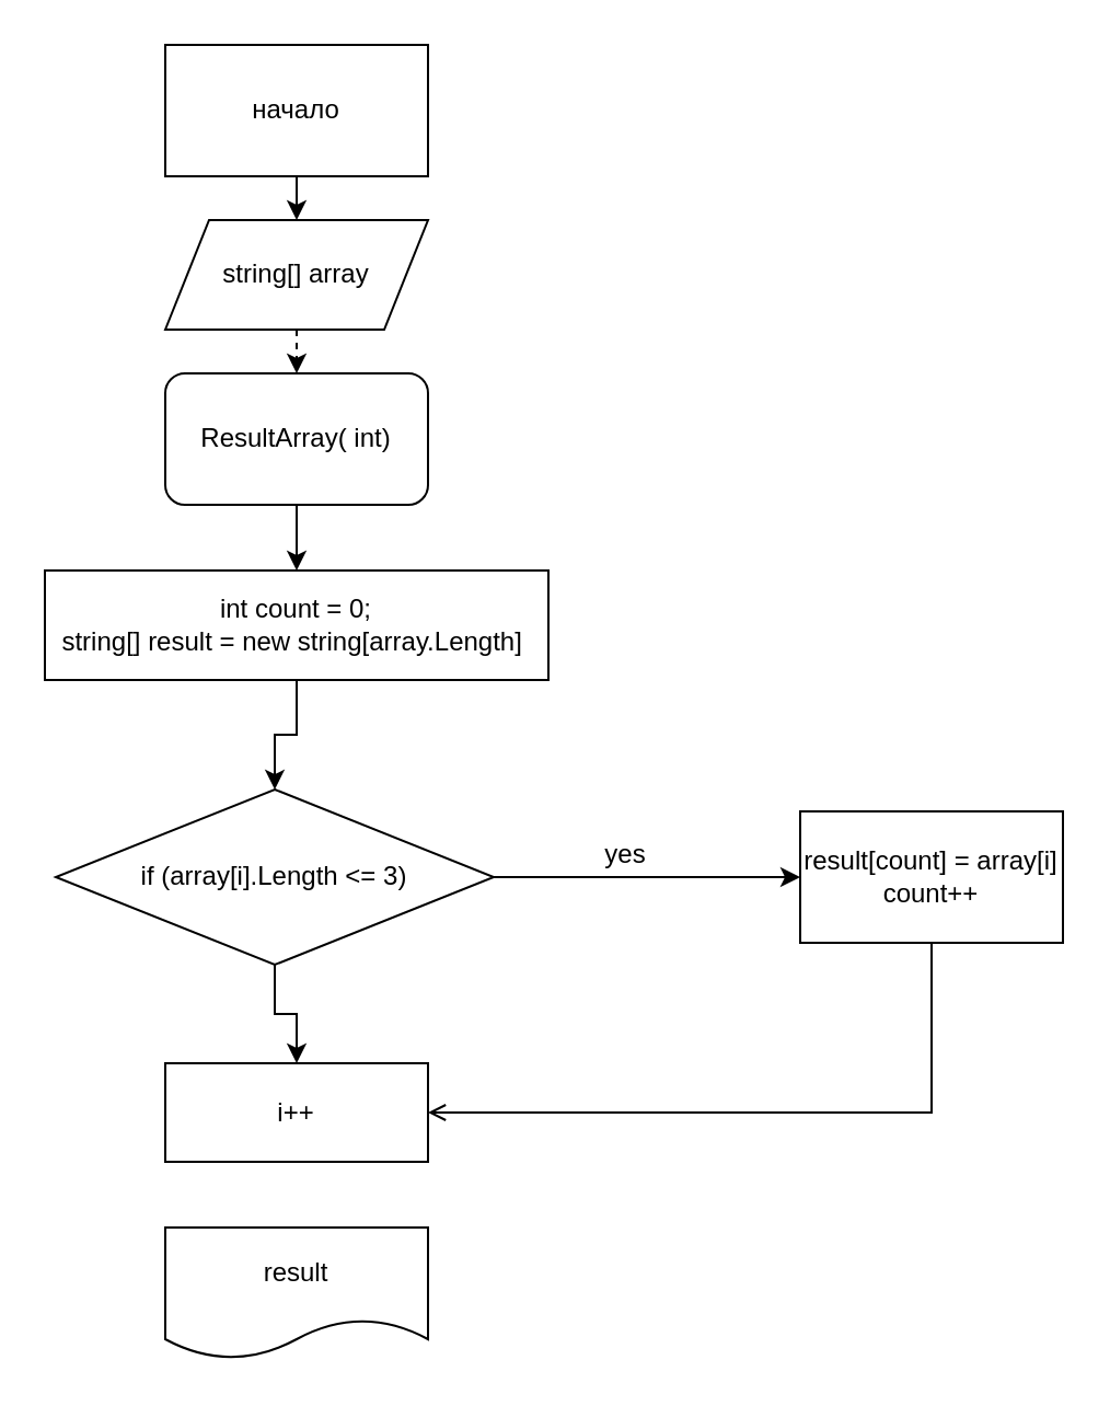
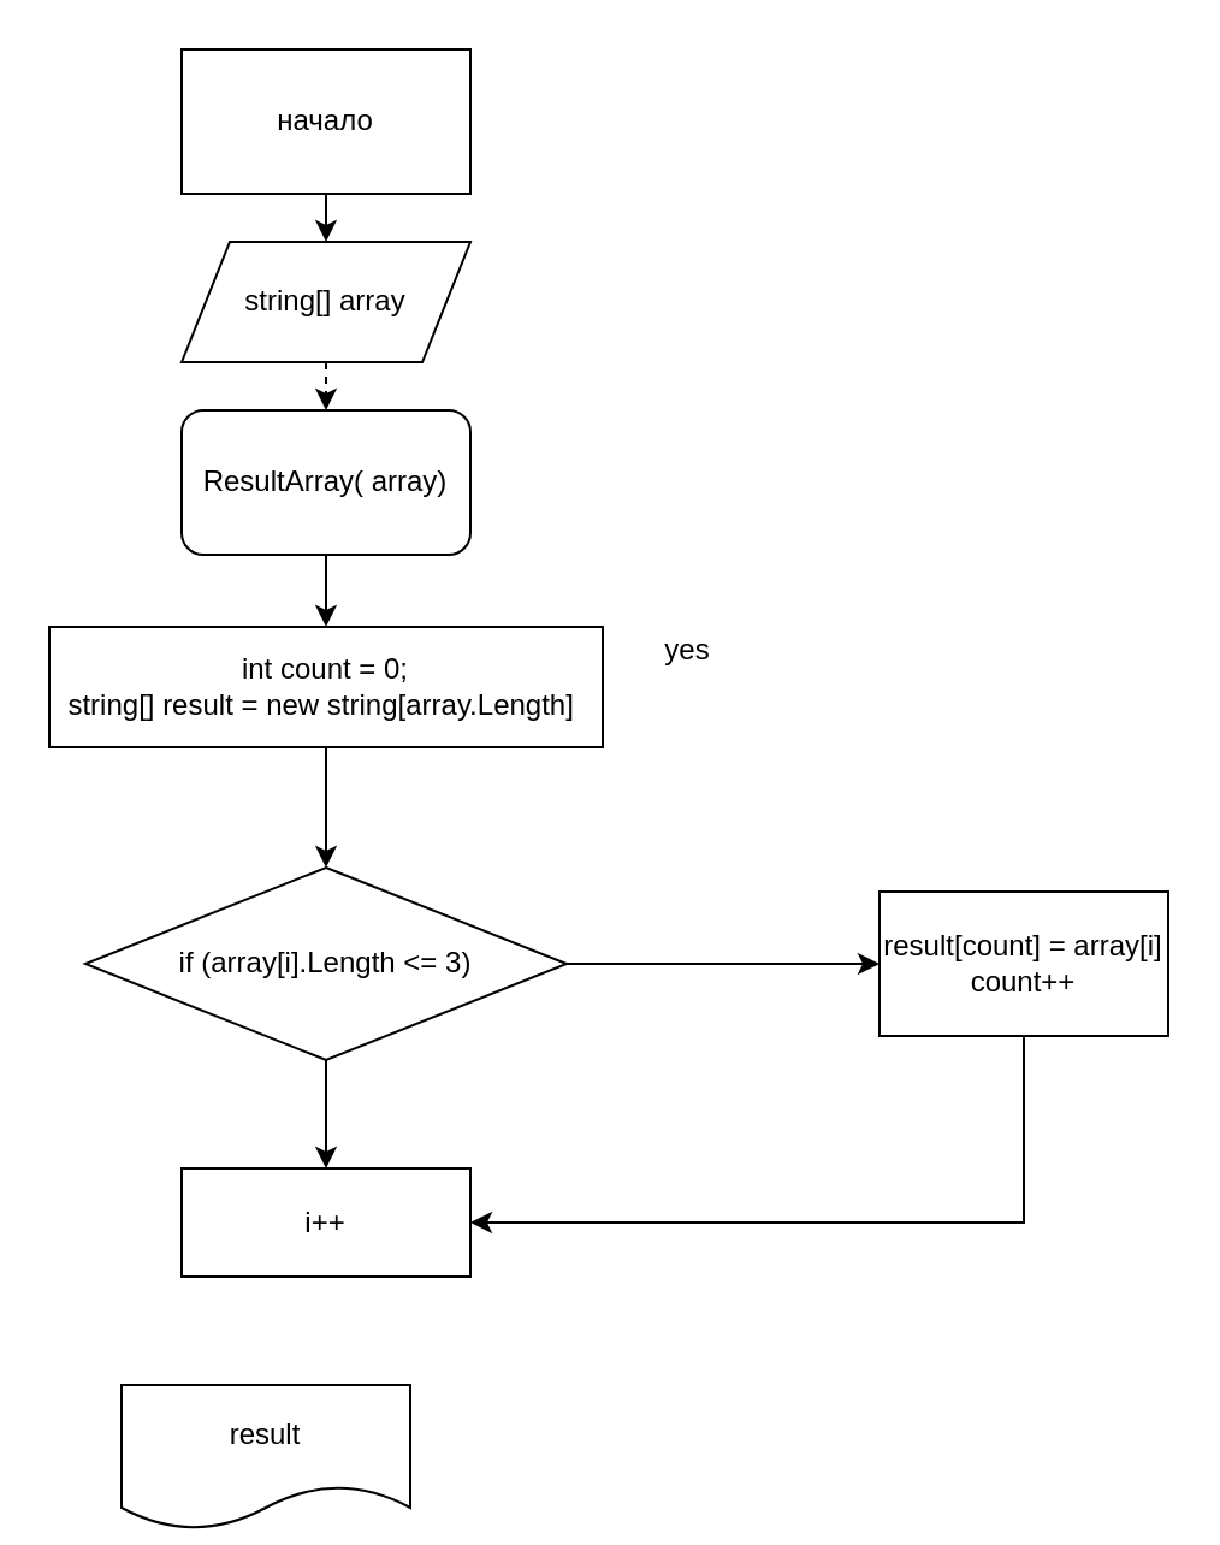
  <mxCell id="0" />
  <mxCell id="1" parent="0" />
  <mxCell id="2" style="edgeStyle=orthogonalEdgeStyle;rounded=0;orthogonalLoop=1;jettySize=auto;html=1;exitX=0.5;exitY=1;exitDx=0;exitDy=0;entryX=0.5;entryY=0;entryDx=0;entryDy=0;" edge="1" parent="1" source="3" target="5"><mxGeometry relative="1" as="geometry" /></mxCell>
  <mxCell id="3" value="начало" style="whiteSpace=wrap;html=1;rounded=0;" vertex="1" parent="1"><mxGeometry x="75" y="20" width="120" height="60" as="geometry" /></mxCell>
  <mxCell id="4" style="edgeStyle=orthogonalEdgeStyle;rounded=0;orthogonalLoop=1;jettySize=auto;html=1;exitX=0.5;exitY=1;exitDx=0;exitDy=0;entryX=0.5;entryY=0;entryDx=0;entryDy=0;dashed=1;" edge="1" parent="1" source="5" target="9"><mxGeometry relative="1" as="geometry" /></mxCell>
  <mxCell id="5" value="string[] array" style="shape=parallelogram;perimeter=parallelogramPerimeter;whiteSpace=wrap;html=1;fixedSize=1;" vertex="1" parent="1"><mxGeometry x="75" y="100" width="120" height="50" as="geometry" /></mxCell>
  <mxCell id="6" style="edgeStyle=orthogonalEdgeStyle;rounded=0;orthogonalLoop=1;jettySize=auto;html=1;exitX=0.5;exitY=1;exitDx=0;exitDy=0;entryX=0.5;entryY=0;entryDx=0;entryDy=0;" edge="1" parent="1" source="7" target="12"><mxGeometry relative="1" as="geometry" /></mxCell>
  <mxCell id="7" value="&lt;div&gt;int count = 0;&lt;/div&gt;&lt;div&gt;string[] result = new string[array.Length]&amp;nbsp;&lt;/div&gt;" style="rounded=0;whiteSpace=wrap;html=1;" vertex="1" parent="1"><mxGeometry x="20" y="260" width="230" height="50" as="geometry" /></mxCell>
  <mxCell id="8" style="edgeStyle=orthogonalEdgeStyle;rounded=0;orthogonalLoop=1;jettySize=auto;html=1;exitX=0.5;exitY=1;exitDx=0;exitDy=0;entryX=0.5;entryY=0;entryDx=0;entryDy=0;" edge="1" parent="1" source="9" target="7"><mxGeometry relative="1" as="geometry" /></mxCell>
- <mxCell id="9" value="ResultArray( int)" style="rounded=1;whiteSpace=wrap;html=1;" vertex="1" parent="1"><mxGeometry x="75" y="170" width="120" height="60" as="geometry" /></mxCell>
+ <mxCell id="9" value="ResultArray( array)" style="rounded=1;whiteSpace=wrap;html=1;" vertex="1" parent="1"><mxGeometry x="75" y="170" width="120" height="60" as="geometry" /></mxCell>
  <mxCell id="10" style="edgeStyle=orthogonalEdgeStyle;rounded=0;orthogonalLoop=1;jettySize=auto;html=1;exitX=1;exitY=0.5;exitDx=0;exitDy=0;entryX=0;entryY=0.5;entryDx=0;entryDy=0;" edge="1" parent="1" source="12" target="14"><mxGeometry relative="1" as="geometry" /></mxCell>
  <mxCell id="11" style="edgeStyle=orthogonalEdgeStyle;rounded=0;orthogonalLoop=1;jettySize=auto;html=1;exitX=0.5;exitY=1;exitDx=0;exitDy=0;" edge="1" parent="1" source="12" target="15"><mxGeometry relative="1" as="geometry" /></mxCell>
- <mxCell id="12" value="if (array[i].Length &amp;lt;= 3)" style="rhombus;whiteSpace=wrap;html=1;" vertex="1" parent="1"><mxGeometry x="25" y="360" width="200" height="80" as="geometry" /></mxCell>
- <mxCell id="13" style="edgeStyle=orthogonalEdgeStyle;rounded=0;orthogonalLoop=1;jettySize=auto;html=1;entryX=1;entryY=0.5;entryDx=0;entryDy=0;endArrow=open;" edge="1" parent="1" source="14" target="15"><mxGeometry relative="1" as="geometry"><mxPoint x="225" y="500" as="targetPoint" /><Array as="points"><mxPoint x="425" y="508" /></Array></mxGeometry></mxCell>
+ <mxCell id="12" value="if (array[i].Length &amp;lt;= 3)" style="rhombus;whiteSpace=wrap;html=1;" vertex="1" parent="1"><mxGeometry x="35" y="360" width="200" height="80" as="geometry" /></mxCell>
+ <mxCell id="13" style="edgeStyle=orthogonalEdgeStyle;rounded=0;orthogonalLoop=1;jettySize=auto;html=1;entryX=1;entryY=0.5;entryDx=0;entryDy=0;" edge="1" parent="1" source="14" target="15"><mxGeometry relative="1" as="geometry"><mxPoint x="225" y="500" as="targetPoint" /><Array as="points"><mxPoint x="425" y="508" /></Array></mxGeometry></mxCell>
  <mxCell id="14" value="result[count] = array[i]&lt;br&gt;count++" style="rounded=0;whiteSpace=wrap;html=1;" vertex="1" parent="1"><mxGeometry x="365" y="370" width="120" height="60" as="geometry" /></mxCell>
  <mxCell id="15" value="i++" style="rounded=0;whiteSpace=wrap;html=1;" vertex="1" parent="1"><mxGeometry x="75" y="485" width="120" height="45" as="geometry" /></mxCell>
- <mxCell id="16" value="yes" style="text;html=1;align=center;verticalAlign=middle;resizable=0;points=[];autosize=1;strokeColor=none;fillColor=none;" vertex="1" parent="1"><mxGeometry x="265" y="375" width="40" height="30" as="geometry" /></mxCell>
- <mxCell id="17" value="result" style="shape=document;whiteSpace=wrap;html=1;boundedLbl=1;" vertex="1" parent="1"><mxGeometry x="75" y="560" width="120" height="60" as="geometry" /></mxCell>
+ <mxCell id="16" value="yes" style="text;html=1;align=center;verticalAlign=middle;resizable=0;points=[];autosize=1;strokeColor=none;fillColor=none;" vertex="1" parent="1"><mxGeometry x="265" y="255" width="40" height="30" as="geometry" /></mxCell>
+ <mxCell id="17" value="result" style="shape=document;whiteSpace=wrap;html=1;boundedLbl=1;" vertex="1" parent="1"><mxGeometry x="50" y="575" width="120" height="60" as="geometry" /></mxCell>
